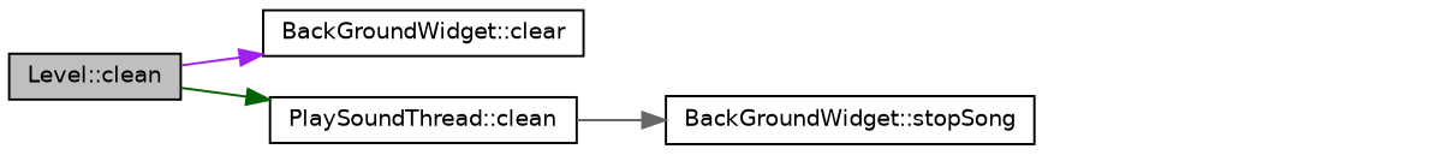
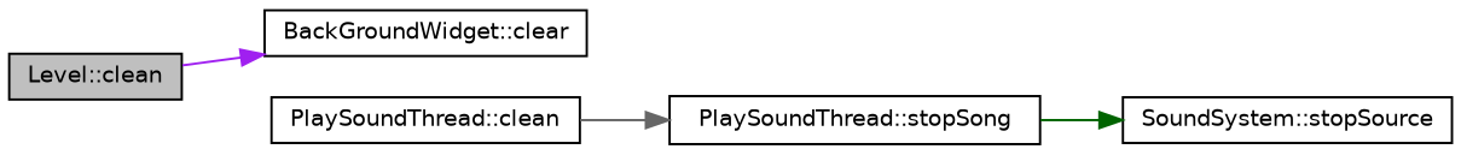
  digraph {
    rankdir=LR
    node [color=black fillcolor=white fontname=Helvetica fontsize=10 shape=record style=filled]
    edge [color=darkgreen fontname=Helvetica fontsize=10 labelfontname=Helvetica labelfontsize=10 style=solid]
    n1 [fillcolor=grey75 fontcolor=black height=0.2 label="Level::clean" width=0.4]
    n2 [height=0.2 label="BackGroundWidget::clear" width=0.4]
    n3 [height=0.2 label="PlaySoundThread::clean" width=0.4]
-   n4 [height=0.2 label="BackGroundWidget::stopSong" width=0.4]
+   n4 [height=0.2 label="PlaySoundThread::stopSong" width=0.4]
+   n5 [height=0.2 label="SoundSystem::stopSource" width=0.4]
    n1 -> n2 [color=purple]
-   n1 -> n3
    n3 -> n4 [color=gray40]
+   n4 -> n5
  }
